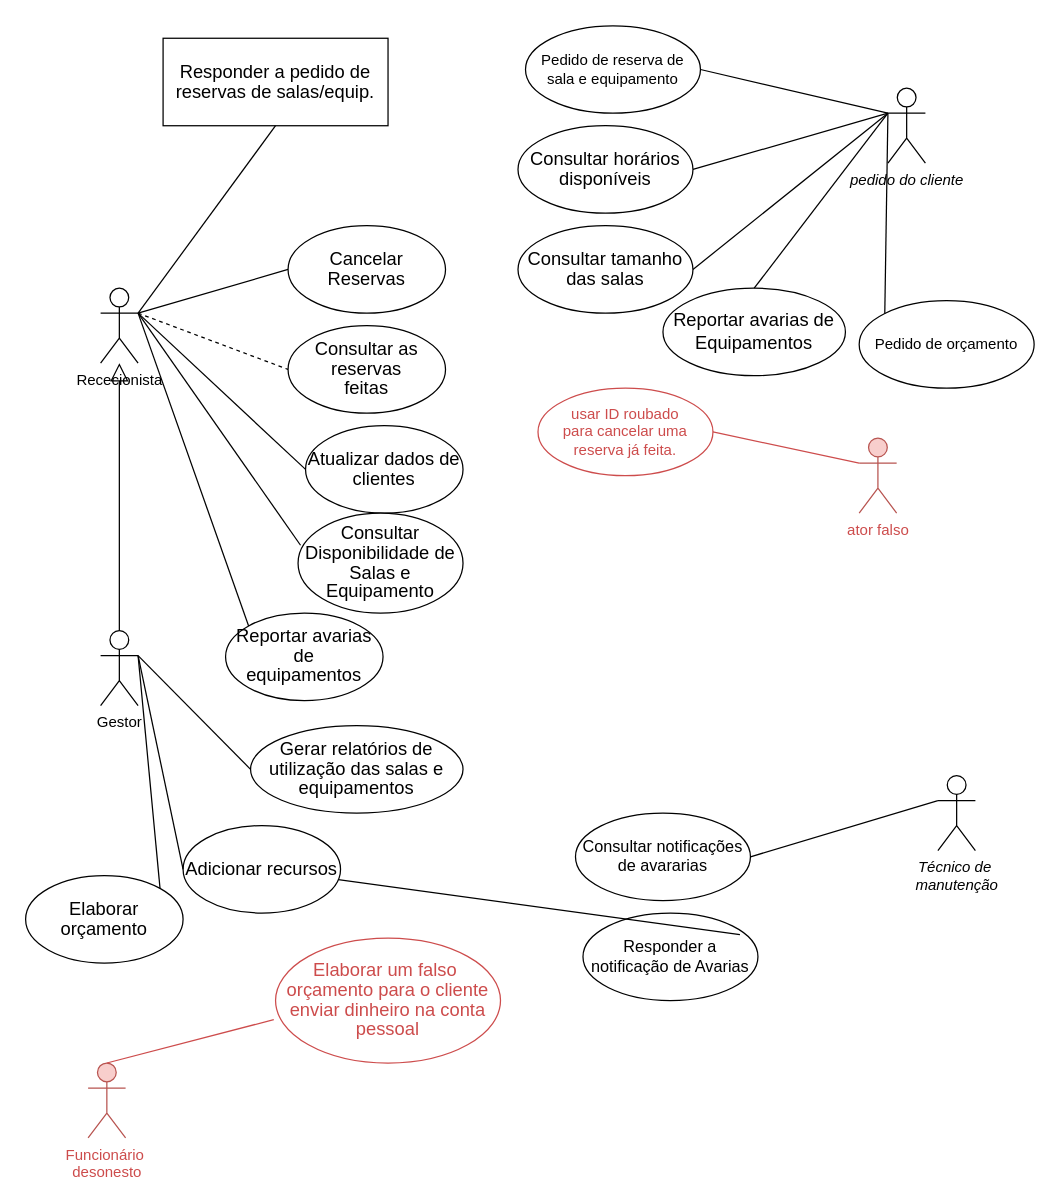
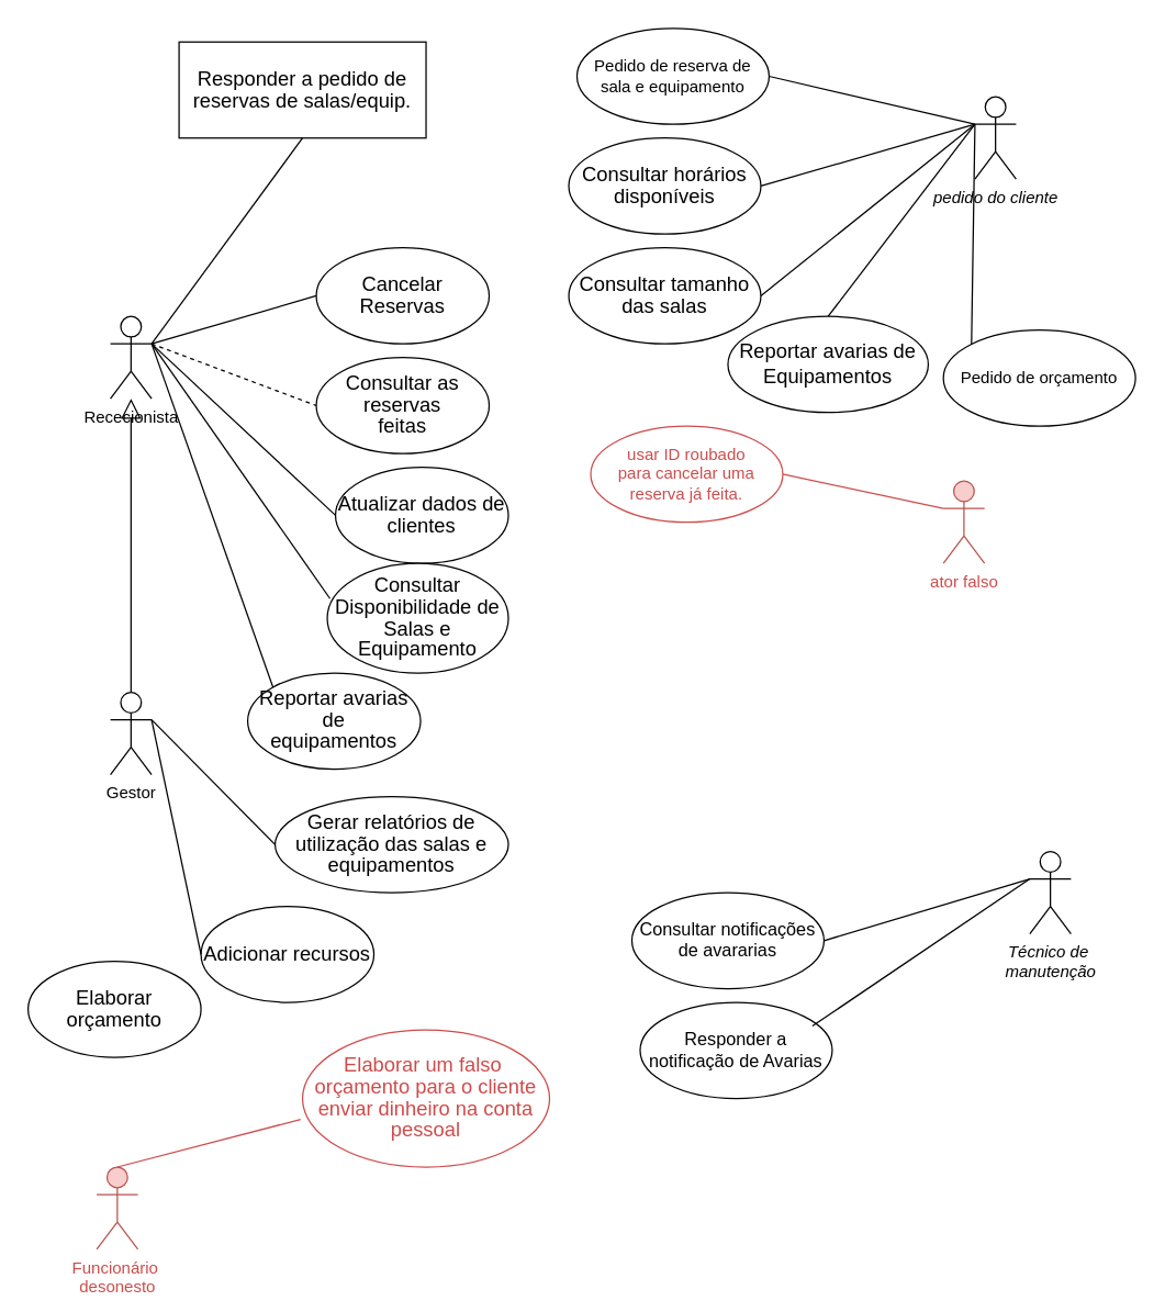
  <mxCell id="0" />
  <mxCell id="1" parent="0" />
  <mxCell id="2" value="Rececionista" style="shape=umlActor;html=1;verticalLabelPosition=bottom;verticalAlign=top;align=center;" parent="1" vertex="1"><mxGeometry x="80" y="230" width="30" height="60" as="geometry" /></mxCell>
  <mxCell id="3" value="Gestor" style="shape=umlActor;html=1;verticalLabelPosition=bottom;verticalAlign=top;align=center;" parent="1" vertex="1"><mxGeometry x="80" y="504" width="30" height="60" as="geometry" /></mxCell>
  <mxCell id="4" value="&lt;span style=&quot;font-size:11.0pt;line-height:107%;&lt;br/&gt;font-family:&amp;quot;Aptos&amp;quot;,sans-serif;mso-ascii-theme-font:minor-latin;mso-fareast-font-family:&lt;br/&gt;Aptos;mso-fareast-theme-font:minor-latin;mso-hansi-theme-font:minor-latin;&lt;br/&gt;mso-bidi-font-family:Arial;mso-bidi-theme-font:minor-bidi;mso-ansi-language:&lt;br/&gt;PT;mso-fareast-language:EN-US;mso-bidi-language:AR-SA&quot;&gt;Responder a pedido de reservas de salas/equip.&lt;/span&gt;" style="whiteSpace=wrap;html=1;fontStyle=0;rounded=0;" parent="1" vertex="1"><mxGeometry x="130" y="30" width="180" height="70" as="geometry" /></mxCell>
  <mxCell id="5" value="" style="edgeStyle=none;html=1;endArrow=block;endFill=0;endSize=12;verticalAlign=bottom;rounded=0;exitX=0.5;exitY=0;exitDx=0;exitDy=0;exitPerimeter=0;" parent="1" source="3" target="2" edge="1"><mxGeometry width="160" relative="1" as="geometry"><mxPoint x="160" y="390" as="sourcePoint" /><mxPoint x="320" y="390" as="targetPoint" /></mxGeometry></mxCell>
  <mxCell id="6" value="&lt;span style=&quot;font-size:11.0pt;line-height:107%;&lt;br/&gt;font-family:&amp;quot;Aptos&amp;quot;,sans-serif;mso-ascii-theme-font:minor-latin;mso-fareast-font-family:&lt;br/&gt;Aptos;mso-fareast-theme-font:minor-latin;mso-hansi-theme-font:minor-latin;&lt;br/&gt;mso-bidi-font-family:Arial;mso-bidi-theme-font:minor-bidi;mso-ansi-language:&lt;br/&gt;PT;mso-fareast-language:EN-US;mso-bidi-language:AR-SA&quot;&gt;Cancelar Reservas&lt;/span&gt;" style="ellipse;whiteSpace=wrap;html=1;fontStyle=0" parent="1" vertex="1"><mxGeometry x="230" y="180" width="126" height="70" as="geometry" /></mxCell>
  <mxCell id="7" value="&lt;span style=&quot;font-size:11.0pt;line-height:107%;&lt;br/&gt;font-family:&amp;quot;Aptos&amp;quot;,sans-serif;mso-ascii-theme-font:minor-latin;mso-fareast-font-family:&lt;br/&gt;Aptos;mso-fareast-theme-font:minor-latin;mso-hansi-theme-font:minor-latin;&lt;br/&gt;mso-bidi-font-family:Arial;mso-bidi-theme-font:minor-bidi;mso-ansi-language:&lt;br/&gt;PT;mso-fareast-language:EN-US;mso-bidi-language:AR-SA&quot;&gt;Consultar as reservas&lt;br/&gt;feitas&lt;/span&gt;" style="ellipse;whiteSpace=wrap;html=1;fontStyle=0" parent="1" vertex="1"><mxGeometry x="230" y="260" width="126" height="70" as="geometry" /></mxCell>
  <mxCell id="8" value="&lt;span style=&quot;font-size:11.0pt;line-height:107%;&lt;br/&gt;font-family:&amp;quot;Aptos&amp;quot;,sans-serif;mso-ascii-theme-font:minor-latin;mso-fareast-font-family:&lt;br/&gt;Aptos;mso-fareast-theme-font:minor-latin;mso-hansi-theme-font:minor-latin;&lt;br/&gt;mso-bidi-font-family:Arial;mso-bidi-theme-font:minor-bidi;mso-ansi-language:&lt;br/&gt;PT;mso-fareast-language:EN-US;mso-bidi-language:AR-SA&quot;&gt;Atualizar dados de&lt;br/&gt;clientes&lt;/span&gt;" style="ellipse;whiteSpace=wrap;html=1;fontStyle=0" parent="1" vertex="1"><mxGeometry x="244" y="340" width="126" height="70" as="geometry" /></mxCell>
  <mxCell id="9" value="&lt;span style=&quot;font-size:11.0pt;line-height:107%;&lt;br/&gt;font-family:&amp;quot;Aptos&amp;quot;,sans-serif;mso-ascii-theme-font:minor-latin;mso-fareast-font-family:&lt;br/&gt;Aptos;mso-fareast-theme-font:minor-latin;mso-hansi-theme-font:minor-latin;&lt;br/&gt;mso-bidi-font-family:Arial;mso-bidi-theme-font:minor-bidi;mso-ansi-language:&lt;br/&gt;PT;mso-fareast-language:EN-US;mso-bidi-language:AR-SA&quot;&gt;Gerar relatórios de&lt;br/&gt;utilização das salas e equipamentos&lt;/span&gt;" style="ellipse;whiteSpace=wrap;html=1;fontStyle=0" parent="1" vertex="1"><mxGeometry x="200" y="580" width="170" height="70" as="geometry" /></mxCell>
  <mxCell id="10" value="&lt;span style=&quot;font-size:11.0pt;line-height:107%;&lt;br/&gt;font-family:&amp;quot;Aptos&amp;quot;,sans-serif;mso-ascii-theme-font:minor-latin;mso-fareast-font-family:&lt;br/&gt;Aptos;mso-fareast-theme-font:minor-latin;mso-hansi-theme-font:minor-latin;&lt;br/&gt;mso-bidi-font-family:Arial;mso-bidi-theme-font:minor-bidi;mso-ansi-language:&lt;br/&gt;PT;mso-fareast-language:EN-US;mso-bidi-language:AR-SA&quot;&gt;Adicionar recursos&lt;/span&gt;" style="ellipse;whiteSpace=wrap;html=1;fontStyle=0" parent="1" vertex="1"><mxGeometry x="146" y="660" width="126" height="70" as="geometry" /></mxCell>
  <mxCell id="11" value="&lt;span style=&quot;font-size:11.0pt;line-height:107%;&lt;br/&gt;font-family:&amp;quot;Aptos&amp;quot;,sans-serif;mso-ascii-theme-font:minor-latin;mso-fareast-font-family:&lt;br/&gt;Aptos;mso-fareast-theme-font:minor-latin;mso-hansi-theme-font:minor-latin;&lt;br/&gt;mso-bidi-font-family:Arial;mso-bidi-theme-font:minor-bidi;mso-ansi-language:&lt;br/&gt;PT;mso-fareast-language:EN-US;mso-bidi-language:AR-SA&quot;&gt;Reportar avarias de&lt;br/&gt;equipamentos&lt;/span&gt;" style="ellipse;whiteSpace=wrap;html=1;fontStyle=0" parent="1" vertex="1"><mxGeometry x="180" y="490" width="126" height="70" as="geometry" /></mxCell>
  <mxCell id="12" value="&lt;span style=&quot;font-size:11.0pt;line-height:107%;&lt;br/&gt;font-family:&amp;quot;Aptos&amp;quot;,sans-serif;mso-ascii-theme-font:minor-latin;mso-fareast-font-family:&lt;br/&gt;Aptos;mso-fareast-theme-font:minor-latin;mso-hansi-theme-font:minor-latin;&lt;br/&gt;mso-bidi-font-family:Arial;mso-bidi-theme-font:minor-bidi;mso-ansi-language:&lt;br/&gt;PT;mso-fareast-language:EN-US;mso-bidi-language:AR-SA&quot;&gt;Elaborar orçamento&lt;/span&gt;" style="ellipse;whiteSpace=wrap;html=1;fontStyle=0" parent="1" vertex="1"><mxGeometry x="20" y="700" width="126" height="70" as="geometry" /></mxCell>
  <mxCell id="13" value="" style="edgeStyle=none;html=1;endArrow=none;verticalAlign=bottom;rounded=0;exitX=1;exitY=0.333;exitDx=0;exitDy=0;exitPerimeter=0;entryX=0.5;entryY=1;entryDx=0;entryDy=0;" parent="1" source="2" target="4" edge="1"><mxGeometry width="160" relative="1" as="geometry"><mxPoint x="110" y="200" as="sourcePoint" /><mxPoint x="270" y="200" as="targetPoint" /></mxGeometry></mxCell>
  <mxCell id="14" value="" style="edgeStyle=none;html=1;endArrow=none;verticalAlign=bottom;rounded=0;entryX=0;entryY=0.5;entryDx=0;entryDy=0;" parent="1" target="6" edge="1"><mxGeometry width="160" relative="1" as="geometry"><mxPoint x="110" y="250" as="sourcePoint" /><mxPoint x="234" y="170" as="targetPoint" /></mxGeometry></mxCell>
  <mxCell id="15" value="" style="edgeStyle=none;html=1;endArrow=none;verticalAlign=bottom;rounded=0;entryX=0;entryY=0.5;entryDx=0;entryDy=0;exitX=1;exitY=0.333;exitDx=0;exitDy=0;exitPerimeter=0;dashed=1;" parent="1" source="2" target="7" edge="1"><mxGeometry width="160" relative="1" as="geometry"><mxPoint x="120" y="260" as="sourcePoint" /><mxPoint x="237" y="224" as="targetPoint" /></mxGeometry></mxCell>
  <mxCell id="16" value="" style="edgeStyle=none;html=1;endArrow=none;verticalAlign=bottom;rounded=0;entryX=0;entryY=0.5;entryDx=0;entryDy=0;exitX=1;exitY=0.333;exitDx=0;exitDy=0;exitPerimeter=0;" parent="1" source="2" target="8" edge="1"><mxGeometry width="160" relative="1" as="geometry"><mxPoint x="120" y="270" as="sourcePoint" /><mxPoint x="240" y="305" as="targetPoint" /></mxGeometry></mxCell>
  <mxCell id="17" value="" style="edgeStyle=none;html=1;endArrow=none;verticalAlign=bottom;rounded=0;entryX=0;entryY=0.5;entryDx=0;entryDy=0;exitX=1;exitY=0.333;exitDx=0;exitDy=0;exitPerimeter=0;" parent="1" source="3" target="9" edge="1"><mxGeometry width="160" relative="1" as="geometry"><mxPoint x="120" y="260" as="sourcePoint" /><mxPoint x="240" y="385" as="targetPoint" /></mxGeometry></mxCell>
  <mxCell id="18" value="" style="edgeStyle=none;html=1;endArrow=none;verticalAlign=bottom;rounded=0;entryX=0;entryY=0.5;entryDx=0;entryDy=0;exitX=1;exitY=0.333;exitDx=0;exitDy=0;exitPerimeter=0;" parent="1" source="3" target="10" edge="1"><mxGeometry width="160" relative="1" as="geometry"><mxPoint x="120" y="450" as="sourcePoint" /><mxPoint x="240" y="465" as="targetPoint" /></mxGeometry></mxCell>
  <mxCell id="19" value="" style="edgeStyle=none;html=1;endArrow=none;verticalAlign=bottom;rounded=0;entryX=0;entryY=0;entryDx=0;entryDy=0;exitX=1;exitY=0.333;exitDx=0;exitDy=0;exitPerimeter=0;" parent="1" source="2" target="11" edge="1"><mxGeometry width="160" relative="1" as="geometry"><mxPoint x="120" y="450" as="sourcePoint" /><mxPoint x="230" y="544" as="targetPoint" /></mxGeometry></mxCell>
- <mxCell id="20" value="" style="edgeStyle=none;html=1;endArrow=none;verticalAlign=bottom;rounded=0;entryX=1;entryY=0;entryDx=0;entryDy=0;exitX=1;exitY=0.333;exitDx=0;exitDy=0;exitPerimeter=0;" parent="1" source="3" target="12" edge="1"><mxGeometry width="160" relative="1" as="geometry"><mxPoint x="120" y="450" as="sourcePoint" /><mxPoint x="208" y="600" as="targetPoint" /></mxGeometry></mxCell>
  <mxCell id="21" value="&lt;i&gt;pedido do cliente&lt;/i&gt;" style="shape=umlActor;html=1;verticalLabelPosition=bottom;verticalAlign=top;align=center;" parent="1" vertex="1"><mxGeometry x="710" y="70" width="30" height="60" as="geometry" /></mxCell>
  <mxCell id="22" value="&lt;i&gt;Técnico de&amp;nbsp;&lt;/i&gt;&lt;div&gt;&lt;i&gt;manutenção&lt;/i&gt;&lt;/div&gt;" style="shape=umlActor;html=1;verticalLabelPosition=bottom;verticalAlign=top;align=center;" parent="1" vertex="1"><mxGeometry x="750" y="620" width="30" height="60" as="geometry" /></mxCell>
  <mxCell id="23" value="" style="edgeStyle=none;html=1;endArrow=none;verticalAlign=bottom;rounded=0;exitX=1;exitY=0.5;exitDx=0;exitDy=0;entryX=0;entryY=0.333;entryDx=0;entryDy=0;entryPerimeter=0;" parent="1" source="24" target="21" edge="1"><mxGeometry width="160" relative="1" as="geometry"><mxPoint x="342" y="145" as="sourcePoint" /><mxPoint x="590" y="190" as="targetPoint" /></mxGeometry></mxCell>
  <mxCell id="24" value="&lt;span style=&quot;font-size:11.0pt;line-height:107%;&lt;br/&gt;font-family:&amp;quot;Aptos&amp;quot;,sans-serif;mso-ascii-theme-font:minor-latin;mso-fareast-font-family:&lt;br/&gt;Aptos;mso-fareast-theme-font:minor-latin;mso-hansi-theme-font:minor-latin;&lt;br/&gt;mso-bidi-font-family:Arial;mso-bidi-theme-font:minor-bidi;mso-ansi-language:&lt;br/&gt;PT;mso-fareast-language:EN-US;mso-bidi-language:AR-SA&quot;&gt;Consultar horários disponíveis&lt;/span&gt;" style="ellipse;whiteSpace=wrap;html=1;" parent="1" vertex="1"><mxGeometry x="414" y="100" width="140" height="70" as="geometry" /></mxCell>
  <mxCell id="25" value="&lt;span style=&quot;font-size:11.0pt;line-height:107%;&lt;br/&gt;font-family:&amp;quot;Aptos&amp;quot;,sans-serif;mso-ascii-theme-font:minor-latin;mso-fareast-font-family:&lt;br/&gt;Aptos;mso-fareast-theme-font:minor-latin;mso-hansi-theme-font:minor-latin;&lt;br/&gt;mso-bidi-font-family:Arial;mso-bidi-theme-font:minor-bidi;mso-ansi-language:&lt;br/&gt;PT;mso-fareast-language:EN-US;mso-bidi-language:AR-SA&quot;&gt;Consultar tamanho das salas&lt;/span&gt;" style="ellipse;whiteSpace=wrap;html=1;" parent="1" vertex="1"><mxGeometry x="414" y="180" width="140" height="70" as="geometry" /></mxCell>
  <mxCell id="26" value="" style="edgeStyle=none;html=1;endArrow=none;verticalAlign=bottom;rounded=0;exitX=1;exitY=0.5;exitDx=0;exitDy=0;entryX=0;entryY=0.333;entryDx=0;entryDy=0;entryPerimeter=0;" parent="1" source="25" target="21" edge="1"><mxGeometry width="160" relative="1" as="geometry"><mxPoint x="564" y="145" as="sourcePoint" /><mxPoint x="720" y="100" as="targetPoint" /></mxGeometry></mxCell>
  <mxCell id="27" value="&lt;span style=&quot;line-height: 107%; font-size: 13px;&quot;&gt;Consultar notificações de avararias&lt;/span&gt;" style="ellipse;whiteSpace=wrap;html=1;" parent="1" vertex="1"><mxGeometry x="460" y="650" width="140" height="70" as="geometry" /></mxCell>
  <mxCell id="28" value="" style="edgeStyle=none;html=1;endArrow=none;verticalAlign=bottom;rounded=0;exitX=1;exitY=0.5;exitDx=0;exitDy=0;entryX=0;entryY=0.333;entryDx=0;entryDy=0;entryPerimeter=0;" parent="1" source="27" target="22" edge="1"><mxGeometry width="160" relative="1" as="geometry"><mxPoint x="610" y="515" as="sourcePoint" /><mxPoint x="766" y="390" as="targetPoint" /></mxGeometry></mxCell>
  <mxCell id="29" value="&lt;span style=&quot;font-size:11.0pt;line-height:107%;&lt;br/&gt;font-family:&amp;quot;Aptos&amp;quot;,sans-serif;mso-ascii-theme-font:minor-latin;mso-fareast-font-family:&lt;br/&gt;Aptos;mso-fareast-theme-font:minor-latin;mso-hansi-theme-font:minor-latin;&lt;br/&gt;mso-bidi-font-family:Arial;mso-bidi-theme-font:minor-bidi;mso-ansi-language:&lt;br/&gt;PT;mso-fareast-language:EN-US;mso-bidi-language:AR-SA&quot;&gt;Consultar Disponibilidade de Salas e Equipamento&lt;/span&gt;" style="ellipse;whiteSpace=wrap;html=1;fontStyle=0" parent="1" vertex="1"><mxGeometry x="238" y="410" width="132" height="80" as="geometry" /></mxCell>
  <mxCell id="30" value="" style="edgeStyle=none;html=1;endArrow=none;verticalAlign=bottom;rounded=0;entryX=0.015;entryY=0.321;entryDx=0;entryDy=0;entryPerimeter=0;" parent="1" target="29" edge="1"><mxGeometry width="160" relative="1" as="geometry"><mxPoint x="110" y="250" as="sourcePoint" /><mxPoint x="238" y="455" as="targetPoint" /></mxGeometry></mxCell>
  <mxCell id="31" value="&lt;span style=&quot;font-size: 14.667px;&quot;&gt;Reportar avarias de Equipamentos&lt;/span&gt;" style="ellipse;whiteSpace=wrap;html=1;" parent="1" vertex="1"><mxGeometry x="530" y="230" width="146" height="70" as="geometry" /></mxCell>
  <mxCell id="32" value="" style="edgeStyle=none;html=1;endArrow=none;verticalAlign=bottom;rounded=0;exitX=0.5;exitY=0;exitDx=0;exitDy=0;" parent="1" source="31" edge="1"><mxGeometry width="160" relative="1" as="geometry"><mxPoint x="564" y="405" as="sourcePoint" /><mxPoint x="710" y="90" as="targetPoint" /></mxGeometry></mxCell>
  <mxCell id="33" value="&lt;span style=&quot;font-size: 13px;&quot;&gt;Responder a notificação de Avarias&lt;/span&gt;" style="ellipse;whiteSpace=wrap;html=1;" parent="1" vertex="1"><mxGeometry x="466" y="730" width="140" height="70" as="geometry" /></mxCell>
- <mxCell id="34" value="" style="edgeStyle=none;html=1;endArrow=none;verticalAlign=bottom;rounded=0;exitX=0.897;exitY=0.246;exitDx=0;exitDy=0;exitPerimeter=0;" parent="1" source="33" target="10" edge="1"><mxGeometry width="160" relative="1" as="geometry"><mxPoint x="610" y="695" as="sourcePoint" /><mxPoint x="736" y="640" as="targetPoint" /></mxGeometry></mxCell>
+ <mxCell id="34" value="" style="edgeStyle=none;html=1;endArrow=none;verticalAlign=bottom;rounded=0;exitX=0.897;exitY=0.246;exitDx=0;exitDy=0;exitPerimeter=0;entryX=0;entryY=0.333;entryDx=0;entryDy=0;entryPerimeter=0;" parent="1" source="33" target="22" edge="1"><mxGeometry width="160" relative="1" as="geometry"><mxPoint x="610" y="695" as="sourcePoint" /><mxPoint x="736" y="640" as="targetPoint" /></mxGeometry></mxCell>
  <mxCell id="35" value="&lt;font color=&quot;#cd4c4c&quot;&gt;Funcionário&amp;nbsp;&lt;/font&gt;&lt;div&gt;&lt;font color=&quot;#cd4c4c&quot;&gt;desonesto&lt;/font&gt;&lt;/div&gt;" style="shape=umlActor;html=1;verticalLabelPosition=bottom;verticalAlign=top;align=center;fillColor=#f8cecc;strokeColor=#b85450;" parent="1" vertex="1"><mxGeometry x="70" y="850" width="30" height="60" as="geometry" /></mxCell>
  <mxCell id="36" value="&lt;font color=&quot;#cd4c4c&quot;&gt;ator falso&lt;/font&gt;" style="shape=umlActor;html=1;verticalLabelPosition=bottom;verticalAlign=top;align=center;fillColor=#f8cecc;strokeColor=#b85450;" parent="1" vertex="1"><mxGeometry x="687" y="350" width="30" height="60" as="geometry" /></mxCell>
  <mxCell id="37" value="&lt;font color=&quot;#cd4c4c&quot;&gt;usar ID roubado&lt;/font&gt;&lt;div&gt;&lt;font color=&quot;#cd4c4c&quot;&gt;para cancelar uma reserva já feita.&lt;/font&gt;&lt;/div&gt;" style="ellipse;whiteSpace=wrap;html=1;strokeColor=#CD4C4C;" parent="1" vertex="1"><mxGeometry x="430" y="310" width="140" height="70" as="geometry" /></mxCell>
  <mxCell id="38" value="" style="edgeStyle=none;html=1;endArrow=none;verticalAlign=bottom;rounded=0;entryX=0;entryY=0.333;entryDx=0;entryDy=0;entryPerimeter=0;exitX=1;exitY=0.5;exitDx=0;exitDy=0;strokeColor=#CD4C4C;" parent="1" source="37" target="36" edge="1"><mxGeometry width="160" relative="1" as="geometry"><mxPoint x="530" y="410" as="sourcePoint" /><mxPoint x="700" y="350" as="targetPoint" /></mxGeometry></mxCell>
  <mxCell id="39" value="Pedido de reserva de sala e equipamento" style="ellipse;whiteSpace=wrap;html=1;" parent="1" vertex="1"><mxGeometry x="420" y="20" width="140" height="70" as="geometry" /></mxCell>
  <mxCell id="40" value="" style="edgeStyle=none;html=1;endArrow=none;verticalAlign=bottom;rounded=0;exitX=1;exitY=0.5;exitDx=0;exitDy=0;entryX=0;entryY=0.333;entryDx=0;entryDy=0;entryPerimeter=0;" parent="1" source="39" target="21" edge="1"><mxGeometry width="160" relative="1" as="geometry"><mxPoint x="570" y="0" as="sourcePoint" /><mxPoint x="730" y="0" as="targetPoint" /></mxGeometry></mxCell>
  <mxCell id="41" value="Pedido de orçamento" style="ellipse;whiteSpace=wrap;html=1;" parent="1" vertex="1"><mxGeometry x="687" y="240" width="140" height="70" as="geometry" /></mxCell>
  <mxCell id="42" value="" style="edgeStyle=none;html=1;endArrow=none;verticalAlign=bottom;rounded=0;exitX=0;exitY=0;exitDx=0;exitDy=0;entryX=0;entryY=0.333;entryDx=0;entryDy=0;entryPerimeter=0;" parent="1" source="41" target="21" edge="1"><mxGeometry width="160" relative="1" as="geometry"><mxPoint x="613" y="240" as="sourcePoint" /><mxPoint x="720" y="100" as="targetPoint" /></mxGeometry></mxCell>
  <mxCell id="43" value="" style="endArrow=none;html=1;rounded=0;exitX=0.5;exitY=0;exitDx=0;exitDy=0;exitPerimeter=0;entryX=-0.008;entryY=0.653;entryDx=0;entryDy=0;strokeColor=#CD4C4C;entryPerimeter=0;" edge="1" parent="1" source="35" target="44"><mxGeometry width="50" height="50" relative="1" as="geometry"><mxPoint x="170" y="830" as="sourcePoint" /><mxPoint x="220" y="780" as="targetPoint" /></mxGeometry></mxCell>
  <mxCell id="44" value="&lt;span style=&quot;font-size:11.0pt;line-height:107%;&lt;br/&gt;font-family:&amp;quot;Aptos&amp;quot;,sans-serif;mso-ascii-theme-font:minor-latin;mso-fareast-font-family:&lt;br/&gt;Aptos;mso-fareast-theme-font:minor-latin;mso-hansi-theme-font:minor-latin;&lt;br/&gt;mso-bidi-font-family:Arial;mso-bidi-theme-font:minor-bidi;mso-ansi-language:&lt;br/&gt;PT;mso-fareast-language:EN-US;mso-bidi-language:AR-SA&quot;&gt;&lt;font color=&quot;#cd4c4c&quot;&gt;Elaborar um falso&amp;nbsp; orçamento para o cliente enviar dinheiro na conta pessoal&lt;/font&gt;&lt;/span&gt;" style="ellipse;whiteSpace=wrap;html=1;fontStyle=0;strokeColor=#CD4C4C;" vertex="1" parent="1"><mxGeometry x="220" y="750" width="180" height="100" as="geometry" /></mxCell>
